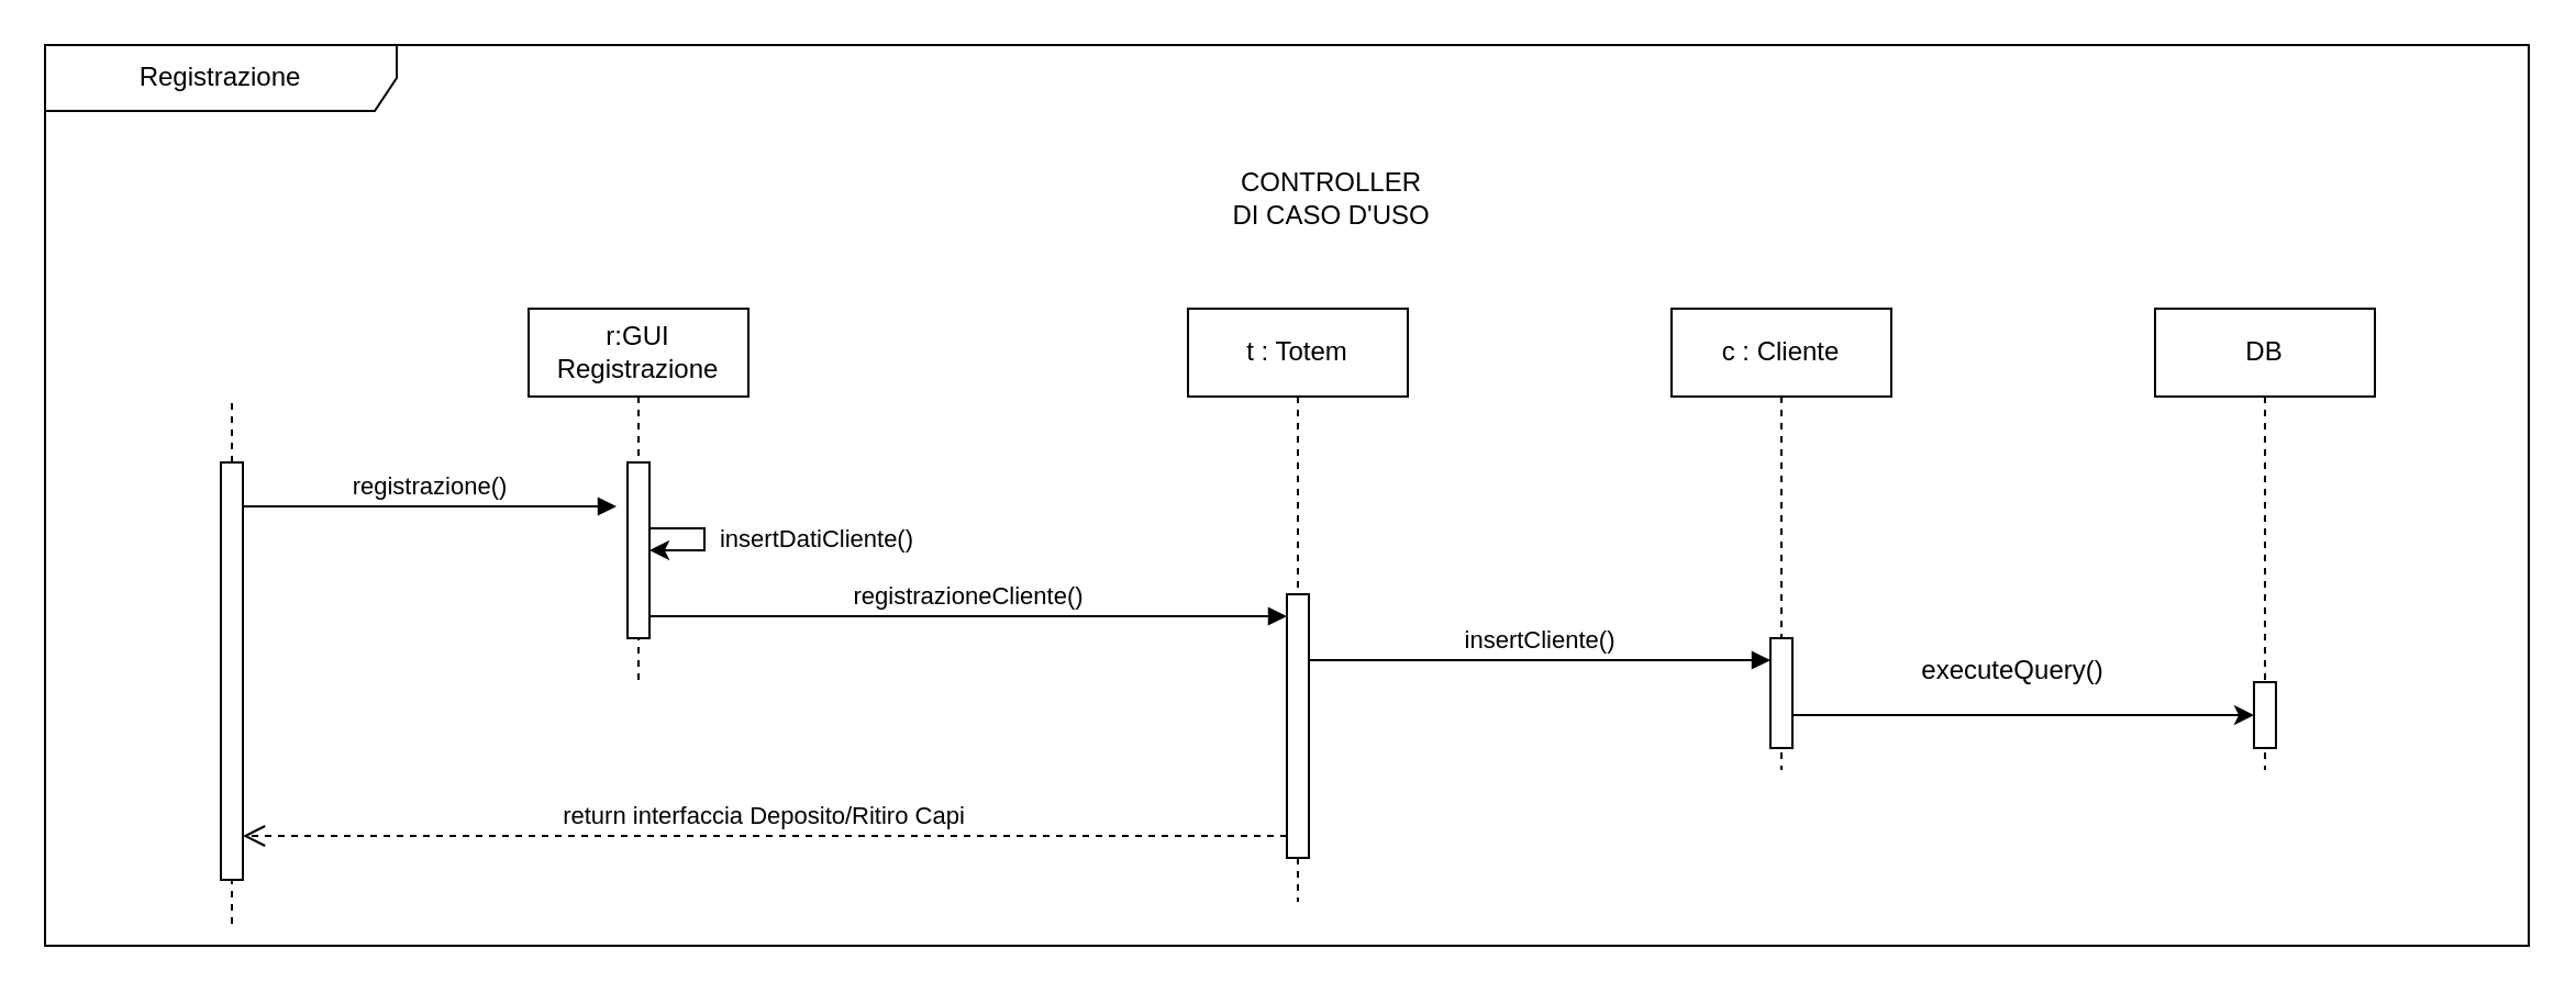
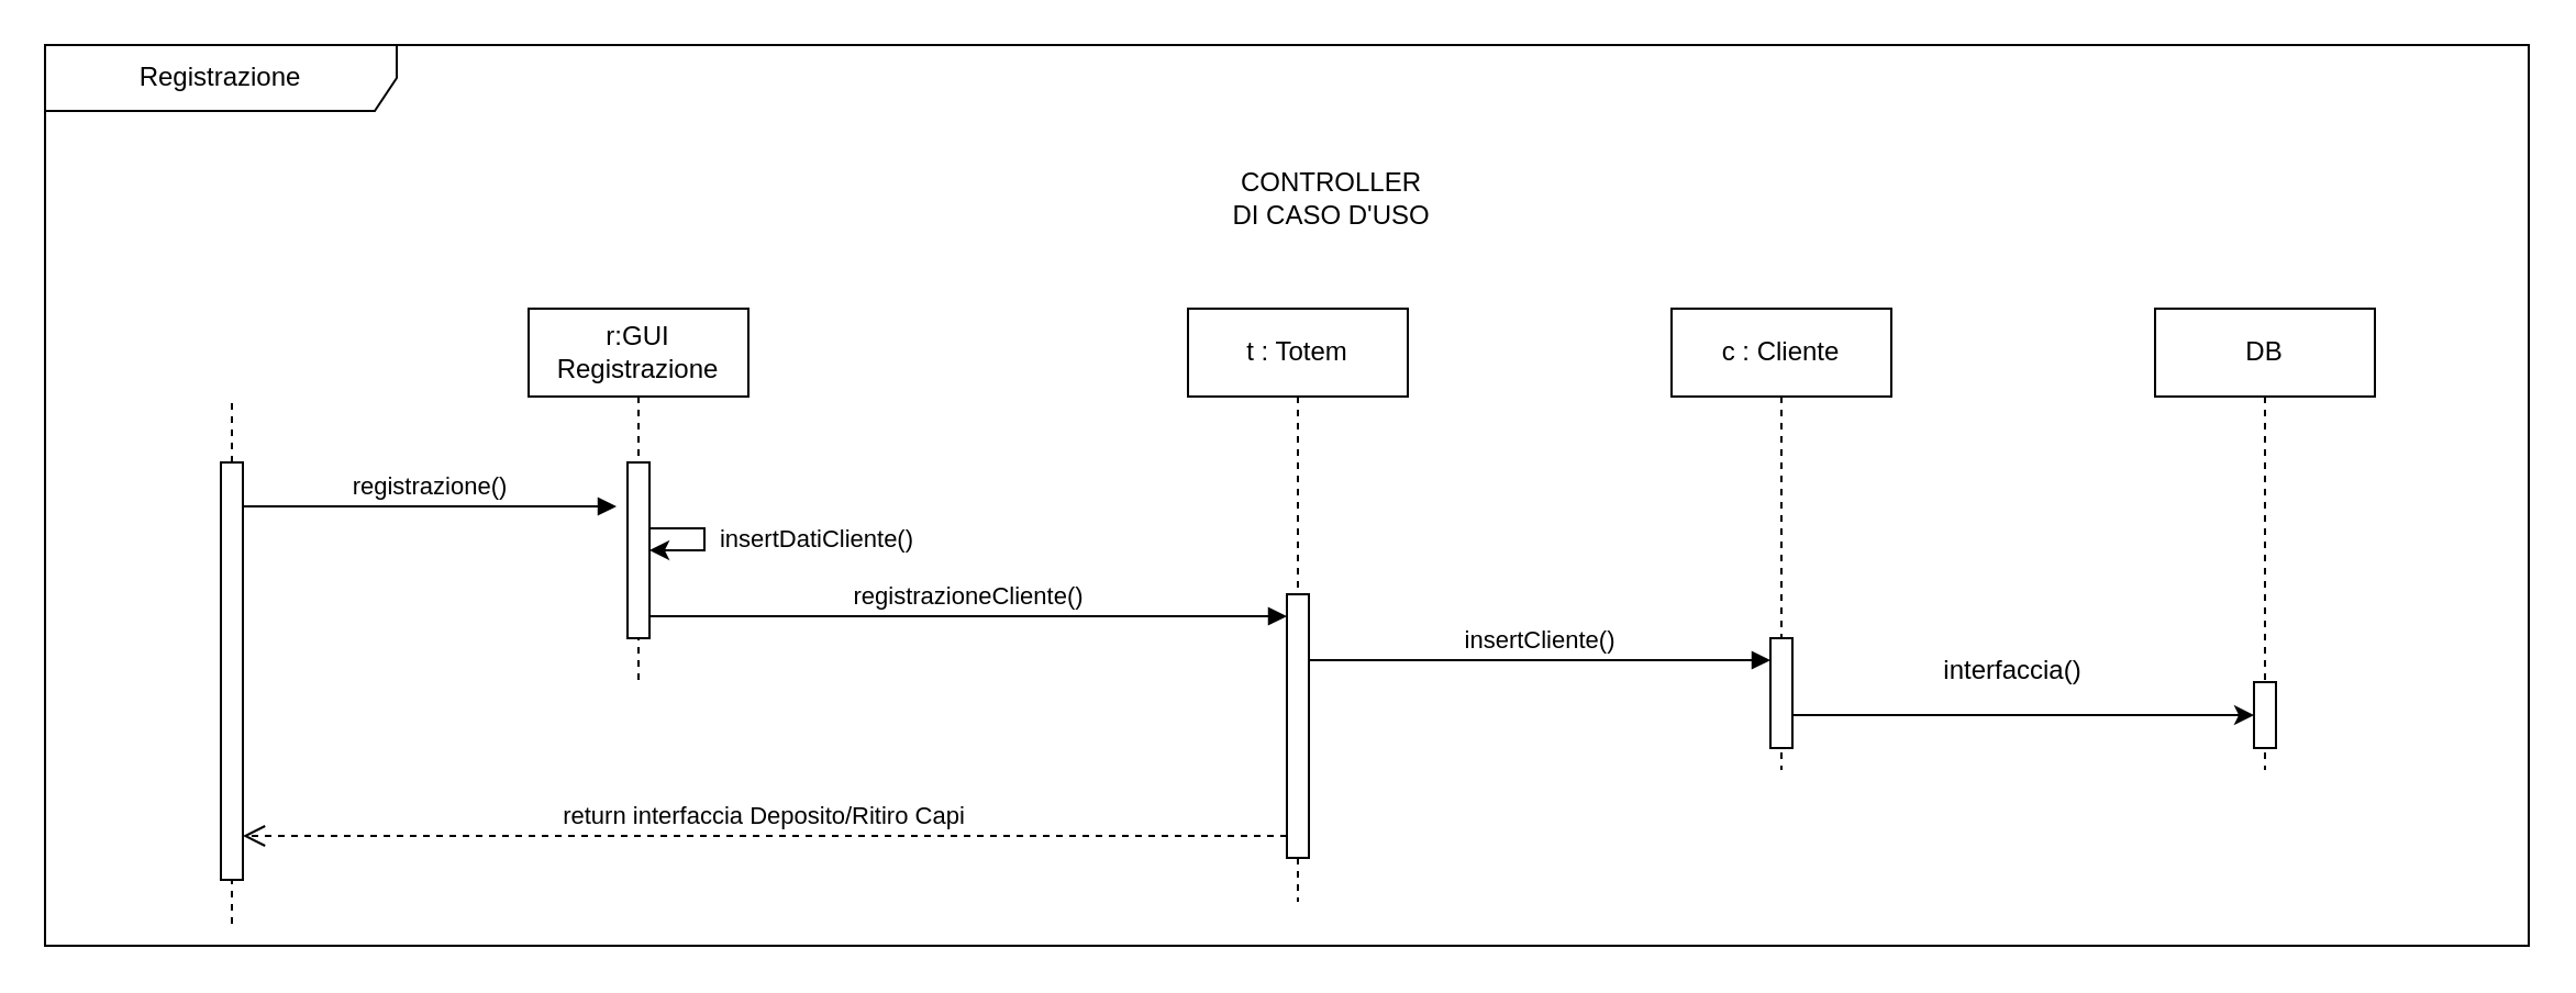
  <mxCell id="0" />
  <mxCell id="1" parent="0" />
  <mxCell id="2" value="r:GUI Registrazione" style="shape=umlLifeline;perimeter=lifelinePerimeter;whiteSpace=wrap;html=1;container=0;dropTarget=0;collapsible=0;recursiveResize=0;outlineConnect=0;portConstraint=eastwest;newEdgeStyle={&quot;edgeStyle&quot;:&quot;elbowEdgeStyle&quot;,&quot;elbow&quot;:&quot;vertical&quot;,&quot;curved&quot;:0,&quot;rounded&quot;:0};" vertex="1" parent="1"><mxGeometry x="240" y="140" width="100" height="170" as="geometry" /></mxCell>
  <mxCell id="3" value="" style="html=1;points=[];perimeter=orthogonalPerimeter;outlineConnect=0;targetShapes=umlLifeline;portConstraint=eastwest;newEdgeStyle={&quot;edgeStyle&quot;:&quot;elbowEdgeStyle&quot;,&quot;elbow&quot;:&quot;vertical&quot;,&quot;curved&quot;:0,&quot;rounded&quot;:0};" vertex="1" parent="2"><mxGeometry x="45" y="70" width="10" height="80" as="geometry" /></mxCell>
  <mxCell id="4" value="" style="endArrow=classic;html=1;rounded=0;" edge="1" parent="2" source="3" target="3"><mxGeometry width="50" height="50" relative="1" as="geometry"><mxPoint x="50.024" y="90.0" as="sourcePoint" /><mxPoint x="60" y="110" as="targetPoint" /><Array as="points"><mxPoint x="80" y="100" /><mxPoint x="80" y="110" /></Array></mxGeometry></mxCell>
  <mxCell id="5" value="insertDatiCliente()" style="edgeLabel;html=1;align=center;verticalAlign=middle;resizable=0;points=[];" connectable="0" vertex="1" parent="4"><mxGeometry x="-0.023" y="-1" relative="1" as="geometry"><mxPoint x="51" as="offset" /></mxGeometry></mxCell>
  <mxCell id="6" value="t : Totem" style="shape=umlLifeline;perimeter=lifelinePerimeter;whiteSpace=wrap;html=1;container=0;dropTarget=0;collapsible=0;recursiveResize=0;outlineConnect=0;portConstraint=eastwest;newEdgeStyle={&quot;edgeStyle&quot;:&quot;elbowEdgeStyle&quot;,&quot;elbow&quot;:&quot;vertical&quot;,&quot;curved&quot;:0,&quot;rounded&quot;:0};" vertex="1" parent="1"><mxGeometry x="540" y="140" width="100" height="270" as="geometry" /></mxCell>
  <mxCell id="7" value="" style="html=1;points=[];perimeter=orthogonalPerimeter;outlineConnect=0;targetShapes=umlLifeline;portConstraint=eastwest;newEdgeStyle={&quot;edgeStyle&quot;:&quot;elbowEdgeStyle&quot;,&quot;elbow&quot;:&quot;vertical&quot;,&quot;curved&quot;:0,&quot;rounded&quot;:0};" vertex="1" parent="6"><mxGeometry x="45" y="130" width="10" height="120" as="geometry" /></mxCell>
  <mxCell id="8" value="registrazioneCliente()" style="html=1;verticalAlign=bottom;endArrow=block;edgeStyle=elbowEdgeStyle;elbow=vertical;curved=0;rounded=0;" edge="1" parent="1" source="3" target="7"><mxGeometry relative="1" as="geometry"><mxPoint x="430" y="220" as="sourcePoint" /><Array as="points"><mxPoint x="540" y="280" /><mxPoint x="580" y="310" /><mxPoint x="500" y="220" /></Array></mxGeometry></mxCell>
  <mxCell id="9" value="return interfaccia Deposito/Ritiro Capi" style="html=1;verticalAlign=bottom;endArrow=open;dashed=1;endSize=8;edgeStyle=elbowEdgeStyle;elbow=vertical;curved=0;rounded=0;" edge="1" parent="1" source="7" target="13"><mxGeometry relative="1" as="geometry"><mxPoint x="515" y="305" as="targetPoint" /><Array as="points"><mxPoint x="510" y="380" /></Array></mxGeometry></mxCell>
  <mxCell id="10" value="Registrazione" style="shape=umlFrame;whiteSpace=wrap;html=1;pointerEvents=0;recursiveResize=0;container=0;collapsible=0;width=160;" vertex="1" parent="1"><mxGeometry x="20" y="20" width="1130" height="410" as="geometry" /></mxCell>
  <mxCell id="11" value="" style="endArrow=none;dashed=1;html=1;rounded=0;" edge="1" parent="1" source="13"><mxGeometry width="50" height="50" relative="1" as="geometry"><mxPoint x="104.72" y="440" as="sourcePoint" /><mxPoint x="105" y="180" as="targetPoint" /></mxGeometry></mxCell>
  <mxCell id="12" value="" style="endArrow=none;dashed=1;html=1;rounded=0;" edge="1" parent="1" target="13"><mxGeometry width="50" height="50" relative="1" as="geometry"><mxPoint x="105" y="420" as="sourcePoint" /><mxPoint x="104.72" y="190" as="targetPoint" /></mxGeometry></mxCell>
  <mxCell id="13" value="" style="html=1;points=[];perimeter=orthogonalPerimeter;outlineConnect=0;targetShapes=umlLifeline;portConstraint=eastwest;newEdgeStyle={&quot;edgeStyle&quot;:&quot;elbowEdgeStyle&quot;,&quot;elbow&quot;:&quot;vertical&quot;,&quot;curved&quot;:0,&quot;rounded&quot;:0};" vertex="1" parent="1"><mxGeometry x="100" y="210" width="10" height="190" as="geometry" /></mxCell>
  <mxCell id="14" value="registrazione()" style="html=1;verticalAlign=bottom;endArrow=block;edgeStyle=elbowEdgeStyle;elbow=vertical;curved=0;rounded=0;" edge="1" parent="1"><mxGeometry x="-0.004" relative="1" as="geometry"><mxPoint x="110" y="230" as="sourcePoint" /><Array as="points"><mxPoint x="195" y="230" /></Array><mxPoint x="280" y="230" as="targetPoint" /><mxPoint as="offset" /></mxGeometry></mxCell>
  <mxCell id="15" value="insertCliente()" style="html=1;verticalAlign=bottom;endArrow=block;edgeStyle=elbowEdgeStyle;elbow=vertical;curved=0;rounded=0;" edge="1" parent="1" source="7" target="20"><mxGeometry x="-0.002" relative="1" as="geometry"><mxPoint x="600" y="305" as="sourcePoint" /><Array as="points"><mxPoint x="790" y="300" /><mxPoint x="875" y="334.58" /><mxPoint x="795" y="244.58" /></Array><mxPoint x="800" y="300" as="targetPoint" /><mxPoint as="offset" /></mxGeometry></mxCell>
  <mxCell id="16" value="CONTROLLER&lt;br&gt;DI CASO D'USO" style="text;html=1;align=center;verticalAlign=middle;resizable=0;points=[];autosize=1;strokeColor=none;fillColor=none;" vertex="1" parent="1"><mxGeometry x="550" y="70" width="110" height="40" as="geometry" /></mxCell>
  <mxCell id="17" value="DB" style="shape=umlLifeline;perimeter=lifelinePerimeter;whiteSpace=wrap;html=1;container=0;dropTarget=0;collapsible=0;recursiveResize=0;outlineConnect=0;portConstraint=eastwest;newEdgeStyle={&quot;edgeStyle&quot;:&quot;elbowEdgeStyle&quot;,&quot;elbow&quot;:&quot;vertical&quot;,&quot;curved&quot;:0,&quot;rounded&quot;:0};" vertex="1" parent="1"><mxGeometry x="980" y="140" width="100" height="210" as="geometry" /></mxCell>
  <mxCell id="18" value="" style="html=1;points=[];perimeter=orthogonalPerimeter;outlineConnect=0;targetShapes=umlLifeline;portConstraint=eastwest;newEdgeStyle={&quot;edgeStyle&quot;:&quot;elbowEdgeStyle&quot;,&quot;elbow&quot;:&quot;vertical&quot;,&quot;curved&quot;:0,&quot;rounded&quot;:0};" vertex="1" parent="17"><mxGeometry x="45" y="170" width="10" height="30" as="geometry" /></mxCell>
  <mxCell id="19" value="c : Cliente" style="shape=umlLifeline;perimeter=lifelinePerimeter;whiteSpace=wrap;html=1;container=0;dropTarget=0;collapsible=0;recursiveResize=0;outlineConnect=0;portConstraint=eastwest;newEdgeStyle={&quot;edgeStyle&quot;:&quot;elbowEdgeStyle&quot;,&quot;elbow&quot;:&quot;vertical&quot;,&quot;curved&quot;:0,&quot;rounded&quot;:0};" vertex="1" parent="1"><mxGeometry x="760" y="140" width="100" height="210" as="geometry" /></mxCell>
  <mxCell id="20" value="" style="html=1;points=[];perimeter=orthogonalPerimeter;outlineConnect=0;targetShapes=umlLifeline;portConstraint=eastwest;newEdgeStyle={&quot;edgeStyle&quot;:&quot;elbowEdgeStyle&quot;,&quot;elbow&quot;:&quot;vertical&quot;,&quot;curved&quot;:0,&quot;rounded&quot;:0};" vertex="1" parent="19"><mxGeometry x="45" y="150" width="10" height="50" as="geometry" /></mxCell>
  <mxCell id="21" style="edgeStyle=elbowEdgeStyle;rounded=0;orthogonalLoop=1;jettySize=auto;html=1;elbow=vertical;curved=0;" edge="1" parent="1" source="20" target="18"><mxGeometry relative="1" as="geometry"><mxPoint x="1020" y="320" as="targetPoint" /></mxGeometry></mxCell>
- <mxCell id="22" value="executeQuery()" style="text;html=1;align=center;verticalAlign=middle;resizable=0;points=[];autosize=1;strokeColor=none;fillColor=none;" vertex="1" parent="1"><mxGeometry x="860" y="290" width="110" height="30" as="geometry" /></mxCell>
+ <mxCell id="22" value="interfaccia()" style="text;html=1;align=center;verticalAlign=middle;resizable=0;points=[];autosize=1;strokeColor=none;fillColor=none;" vertex="1" parent="1"><mxGeometry x="860" y="290" width="110" height="30" as="geometry" /></mxCell>
